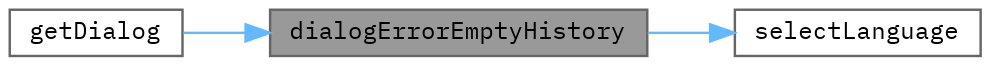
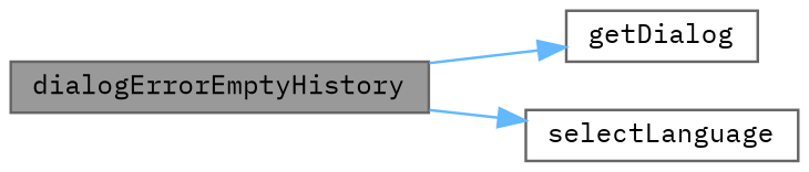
  digraph {
    fontname="IBM Plex Mono"
    rankdir=LR
    node [color=grey40 fillcolor=white fontname="IBM Plex Mono" fontsize=10 shape=box style=filled]
    edge [color=steelblue1 fontname="IBM Plex Mono" fontsize=10 labelfontname=Helvetica labelfontsize=10 style=solid]
    n1 [color=gray40 fillcolor=grey60 fontcolor=black height=0.2 label=dialogErrorEmptyHistory width=0.4]
    n2 [height=0.2 label=getDialog width=0.4]
    n3 [height=0.2 label=selectLanguage width=0.4]
-   n2 -> n1
+   n1 -> n2
    n1 -> n3
  }
